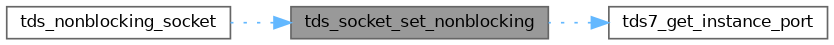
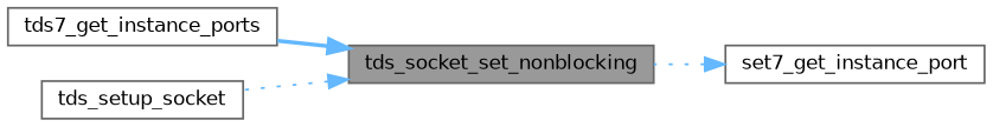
  digraph {
    rankdir=RL
    node [color=grey40 fillcolor=white fontname=Helvetica fontsize=10 shape=box style=filled]
    edge [color=steelblue1 dir=back fontname=Helvetica fontsize=10 labelfontname=Helvetica labelfontsize=10 style=dotted]
    n1 [color=gray40 fillcolor=grey60 fontcolor=black height=0.2 label=tds_socket_set_nonblocking width=0.4]
-   n3 [height=0.2 label=tds_nonblocking_socket width=0.4]
-   n4 [height=0.2 label=tds7_get_instance_port width=0.4]
+   n2 [height=0.2 label=tds7_get_instance_ports width=0.4]
+   n3 [height=0.2 label=tds_setup_socket width=0.4]
+   n4 [height=0.2 label=set7_get_instance_port width=0.4]
+   n1 -> n2 [style=bold]
    n1 -> n3
    n4 -> n1
  }
